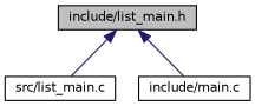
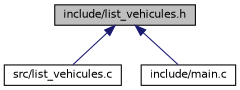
  digraph {
    node [color=black fillcolor=white fontname=Helvetica fontsize=10 shape=record style=filled]
    edge [color=midnightblue dir=back fontname=Helvetica fontsize=10 labelfontname=Helvetica labelfontsize=10 style=solid]
-   n1 [fillcolor=grey75 fontcolor=black height=0.2 label="include/list_main.h" width=0.4]
-   n2 [height=0.2 label="src/list_main.c" width=0.4]
+   n1 [fillcolor=grey75 fontcolor=black height=0.2 label="include/list_vehicules.h" width=0.4]
+   n2 [height=0.2 label="src/list_vehicules.c" width=0.4]
    n3 [height=0.2 label="include/main.c" width=0.4]
    n1 -> n2
    n1 -> n3
  }
